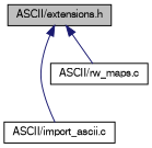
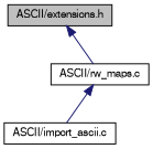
  digraph {
    node [color=black fontname=FreeSans fontsize=10 shape=record]
    edge [color=midnightblue dir=back fontname=FreeSans fontsize=10 labelfontname=FreeSans labelfontsize=10 style=solid]
    n1 [fillcolor=grey75 fontcolor=black height=0.2 label="ASCII/extensions.h" style=filled width=0.4]
    n2 [height=0.2 label="ASCII/import_ascii.c" width=0.4]
    n3 [height=0.2 label="ASCII/rw_maps.c" width=0.4]
-   n1 -> n2
+   n3 -> n2
    n1 -> n3
  }
